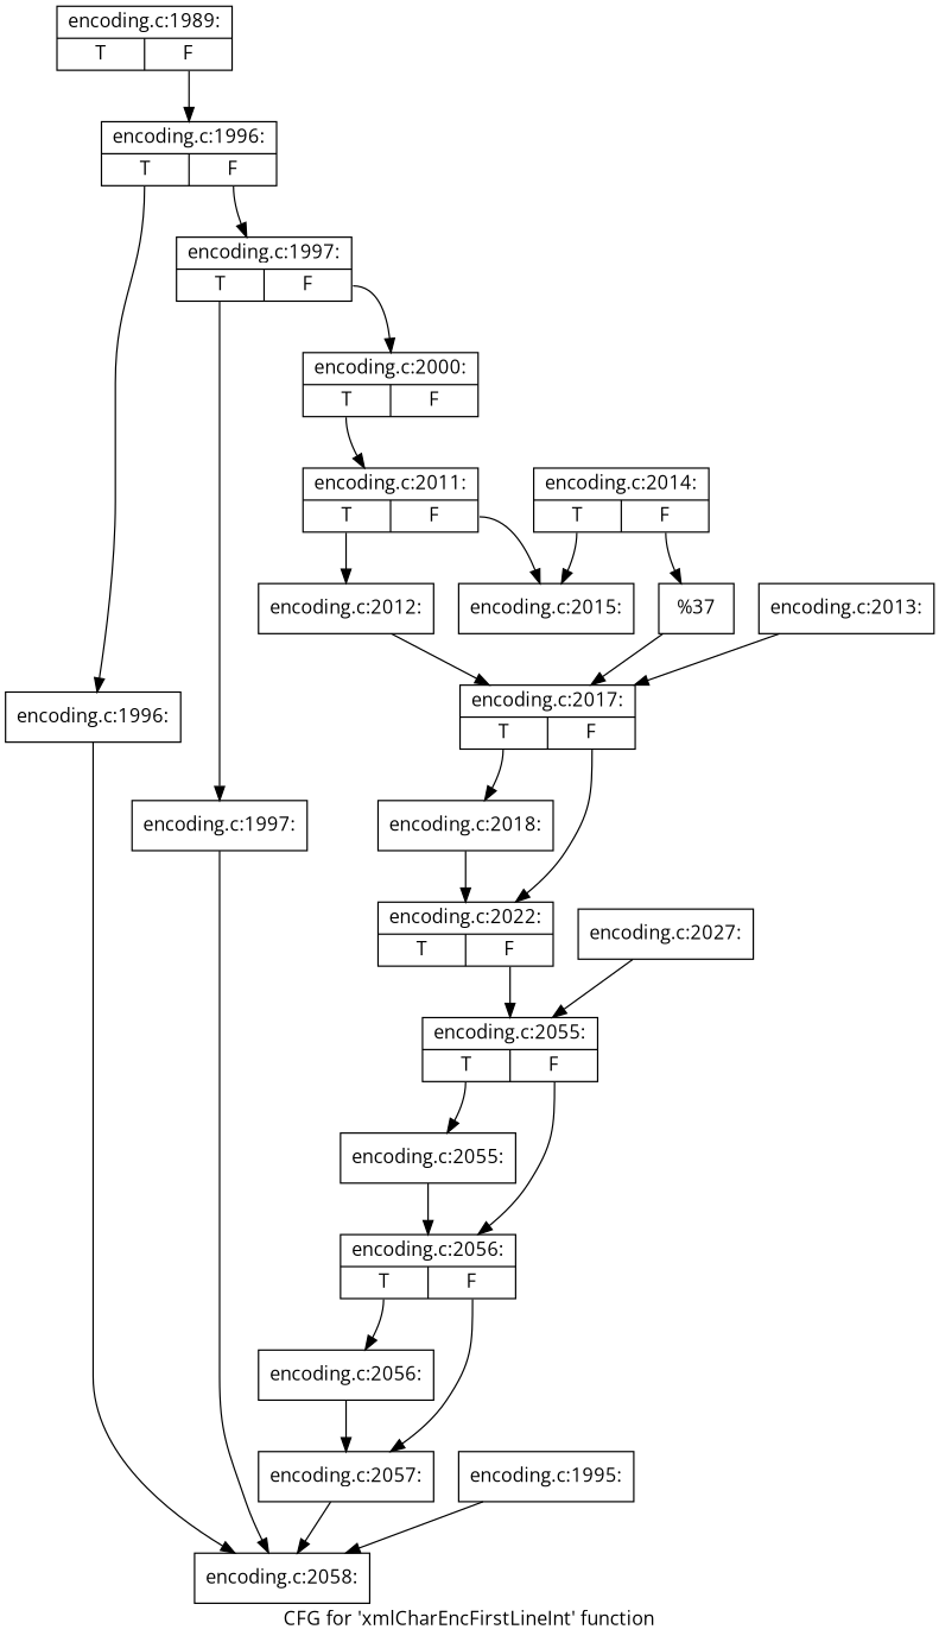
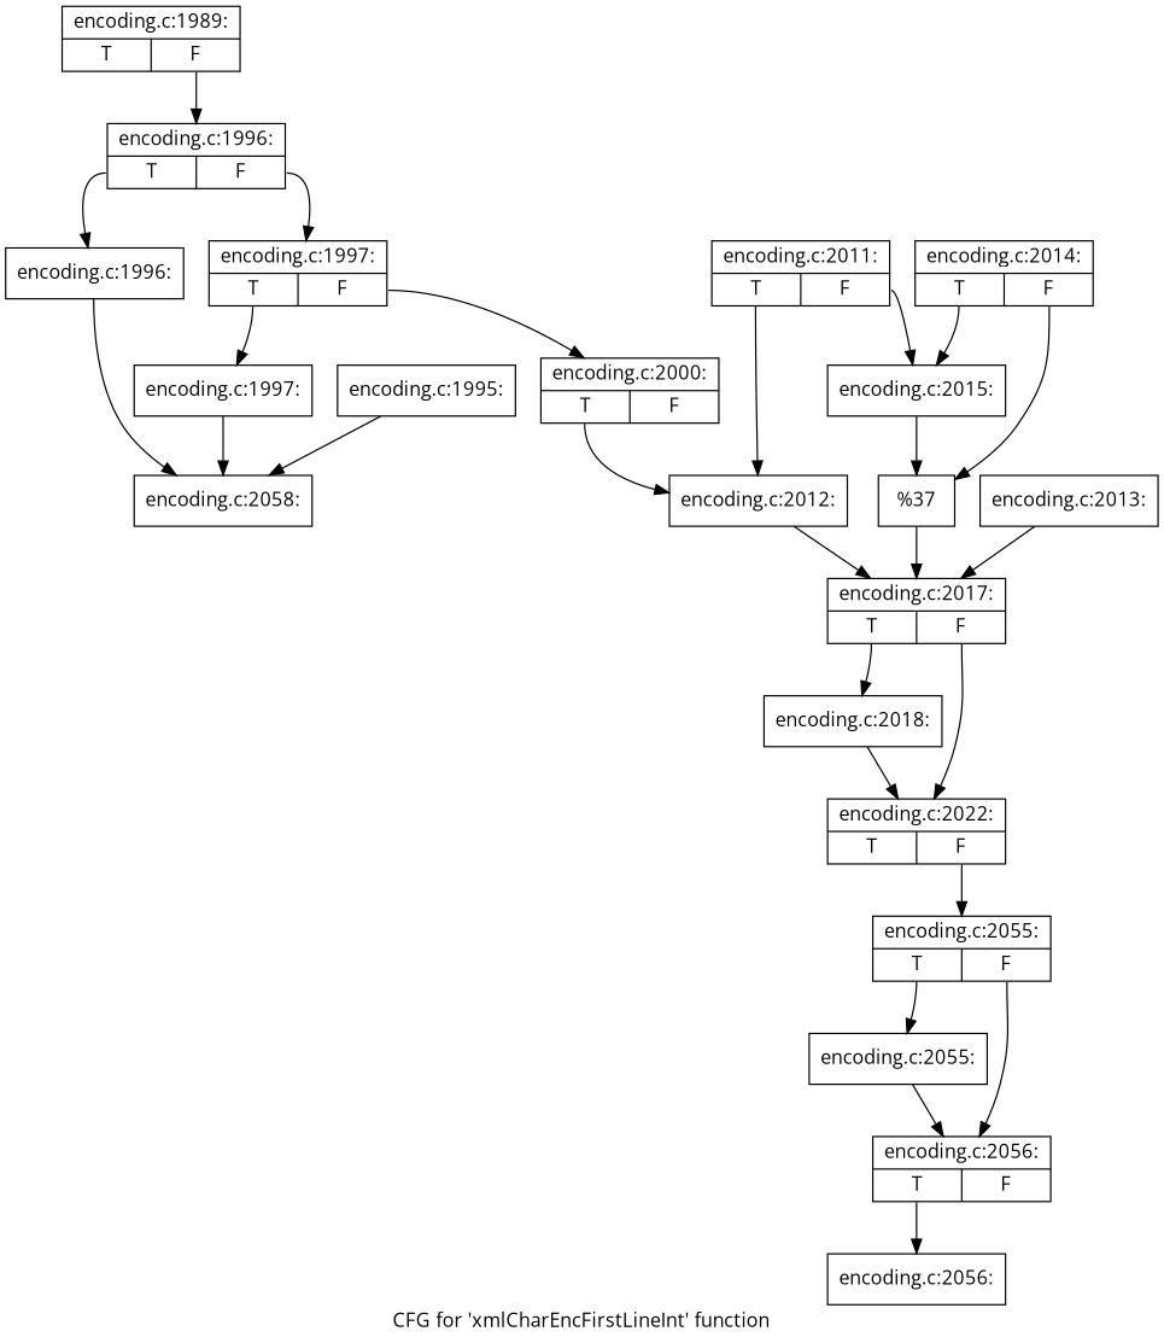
  digraph {
    fontname="Open Sans"
    label="CFG for 'xmlCharEncFirstLineInt' function"
    node [fontname="Open Sans" shape=record]
    edge [fontname="Open Sans"]
    n1 [label="{encoding.c:1989:|{<s0>T|<s1>F}}"]
    n2 [label="{encoding.c:1996:|{<s0>T|<s1>F}}"]
    n3 [label="{encoding.c:1995:}"]
    n4 [label="{encoding.c:2058:}"]
    n5 [label="{encoding.c:1996:}"]
    n6 [label="{encoding.c:1997:|{<s0>T|<s1>F}}"]
    n7 [label="{encoding.c:1997:}"]
    n8 [label="{encoding.c:2000:|{<s0>T|<s1>F}}"]
    n9 [label="{encoding.c:2011:|{<s0>T|<s1>F}}"]
    n10 [label="{encoding.c:2012:}"]
    n11 [label="{encoding.c:2015:}"]
    n12 [label="{encoding.c:2014:|{<s0>T|<s1>F}}"]
    n13 [label="{%37}"]
    n14 [label="{encoding.c:2017:|{<s0>T|<s1>F}}"]
    n15 [label="{encoding.c:2013:}"]
    n16 [label="{encoding.c:2018:}"]
    n17 [label="{encoding.c:2022:|{<s0>T|<s1>F}}"]
    n18 [label="{encoding.c:2055:|{<s0>T|<s1>F}}"]
-   n19 [label="{encoding.c:2027:}"]
    n20 [label="{encoding.c:2055:}"]
    n21 [label="{encoding.c:2056:|{<s0>T|<s1>F}}"]
    n22 [label="{encoding.c:2056:}"]
-   n23 [label="{encoding.c:2057:}"]
    n1 -> n2 [tailport=s1]
    n2 -> n5 [tailport=s0]
    n2 -> n6 [tailport=s1]
    n3 -> n4
    n5 -> n4
    n6 -> n7 [tailport=s0]
    n6 -> n8 [tailport=s1]
    n7 -> n4
-   n8 -> n9 [tailport=s0]
+   n8 -> n10 [tailport=s0]
    n9 -> n10 [tailport=s0]
    n9 -> n11 [tailport=s1]
    n10 -> n14
+   n11 -> n13
    n12 -> n11 [tailport=s0]
    n12 -> n13 [tailport=s1]
    n13 -> n14
    n14 -> n16 [tailport=s0]
    n14 -> n17 [tailport=s1]
    n15 -> n14
    n16 -> n17
    n17 -> n18 [tailport=s1]
    n18 -> n20 [tailport=s0]
    n18 -> n21 [tailport=s1]
-   n19 -> n18
    n20 -> n21
    n21 -> n22 [tailport=s0]
-   n21 -> n23 [tailport=s1]
-   n22 -> n23
-   n23 -> n4
  }
